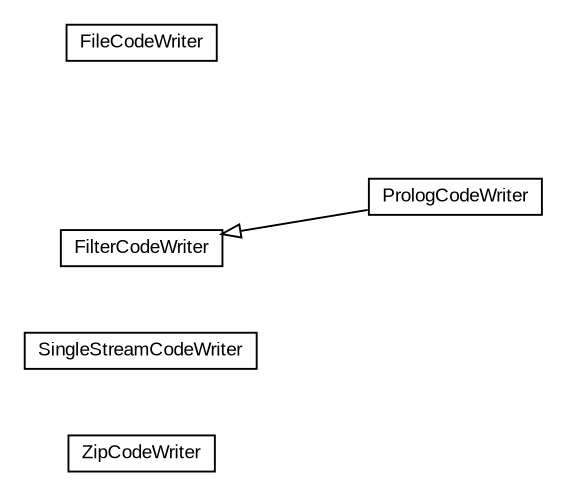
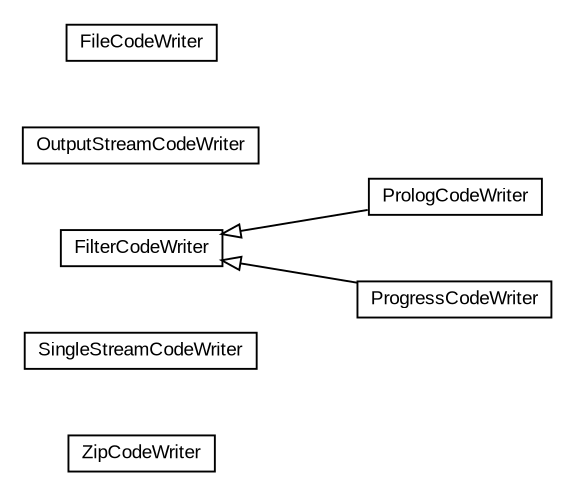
  digraph {
    nodesep=0.25
    ranksep=0.5
    rankdir=LR
    node [fontcolor=black fontname=arial fontsize=10.0 shape=plaintext]
    edge [arrowtail=empty dir=back fontname=arial fontsize=10 headport=p labelfontname=arial labelfontsize=10 tailport=p]
    n1 [label=<<table title="com.helger.jcodemodel.writer.ZipCodeWriter" border="0" cellborder="1" cellspacing="0" cellpadding="2" port="p" href="./ZipCodeWriter.html"> 		<tr><td><table border="0" cellspacing="0" cellpadding="1"> <tr><td align="center" balign="center"> ZipCodeWriter </td></tr> 		</table></td></tr> 		</table>>]
    n2 [label=<<table title="com.helger.jcodemodel.writer.SingleStreamCodeWriter" border="0" cellborder="1" cellspacing="0" cellpadding="2" port="p" href="./SingleStreamCodeWriter.html"> 		<tr><td><table border="0" cellspacing="0" cellpadding="1"> <tr><td align="center" balign="center"> SingleStreamCodeWriter </td></tr> 		</table></td></tr> 		</table>>]
    n3 [label=<<table title="com.helger.jcodemodel.writer.PrologCodeWriter" border="0" cellborder="1" cellspacing="0" cellpadding="2" port="p" href="./PrologCodeWriter.html"> 		<tr><td><table border="0" cellspacing="0" cellpadding="1"> <tr><td align="center" balign="center"> PrologCodeWriter </td></tr> 		</table></td></tr> 		</table>>]
+   n4 [label=<<table title="com.helger.jcodemodel.writer.ProgressCodeWriter" border="0" cellborder="1" cellspacing="0" cellpadding="2" port="p" href="./ProgressCodeWriter.html"> 		<tr><td><table border="0" cellspacing="0" cellpadding="1"> <tr><td align="center" balign="center"> ProgressCodeWriter </td></tr> 		</table></td></tr> 		</table>>]
+   n5 [label=<<table title="com.helger.jcodemodel.writer.OutputStreamCodeWriter" border="0" cellborder="1" cellspacing="0" cellpadding="2" port="p" href="./OutputStreamCodeWriter.html"> 		<tr><td><table border="0" cellspacing="0" cellpadding="1"> <tr><td align="center" balign="center"> OutputStreamCodeWriter </td></tr> 		</table></td></tr> 		</table>>]
    n6 [label=<<table title="com.helger.jcodemodel.writer.FilterCodeWriter" border="0" cellborder="1" cellspacing="0" cellpadding="2" port="p" href="./FilterCodeWriter.html"> 		<tr><td><table border="0" cellspacing="0" cellpadding="1"> <tr><td align="center" balign="center"> FilterCodeWriter </td></tr> 		</table></td></tr> 		</table>>]
    n7 [label=<<table title="com.helger.jcodemodel.writer.FileCodeWriter" border="0" cellborder="1" cellspacing="0" cellpadding="2" port="p" href="./FileCodeWriter.html"> 		<tr><td><table border="0" cellspacing="0" cellpadding="1"> <tr><td align="center" balign="center"> FileCodeWriter </td></tr> 		</table></td></tr> 		</table>>]
    n6 -> n3
+   n6 -> n4
  }
